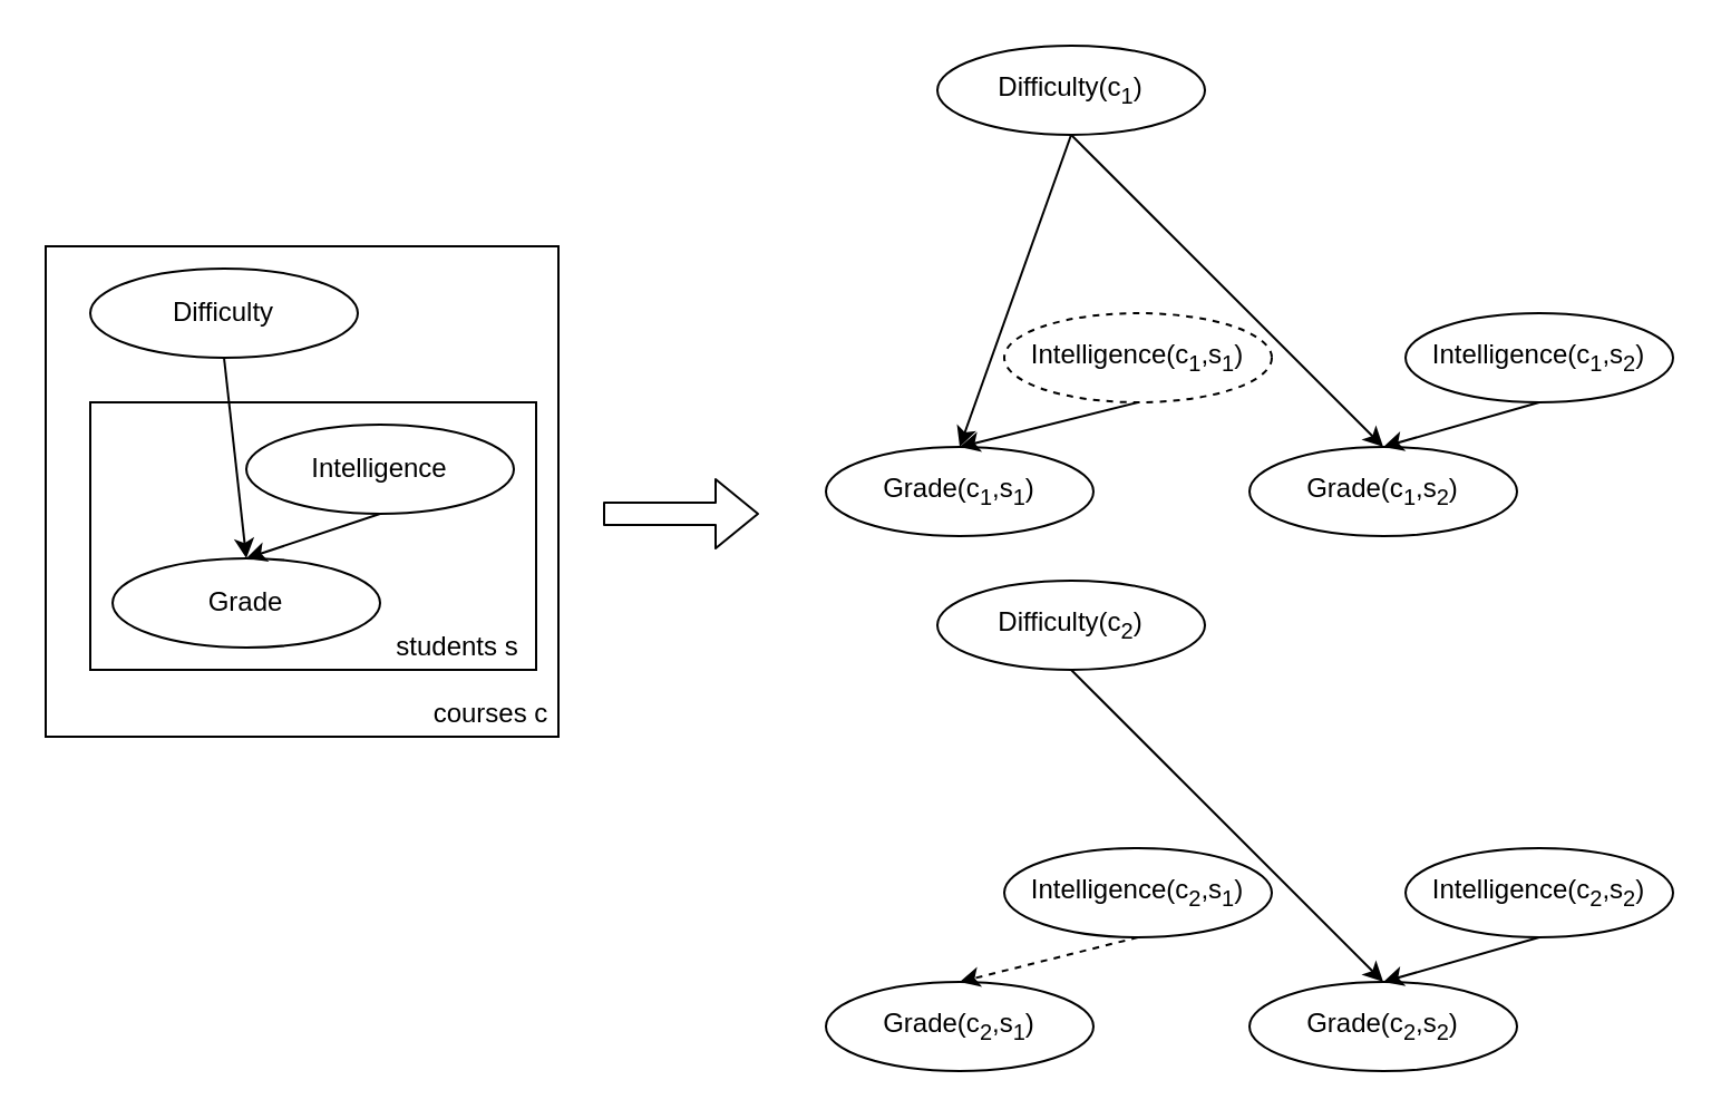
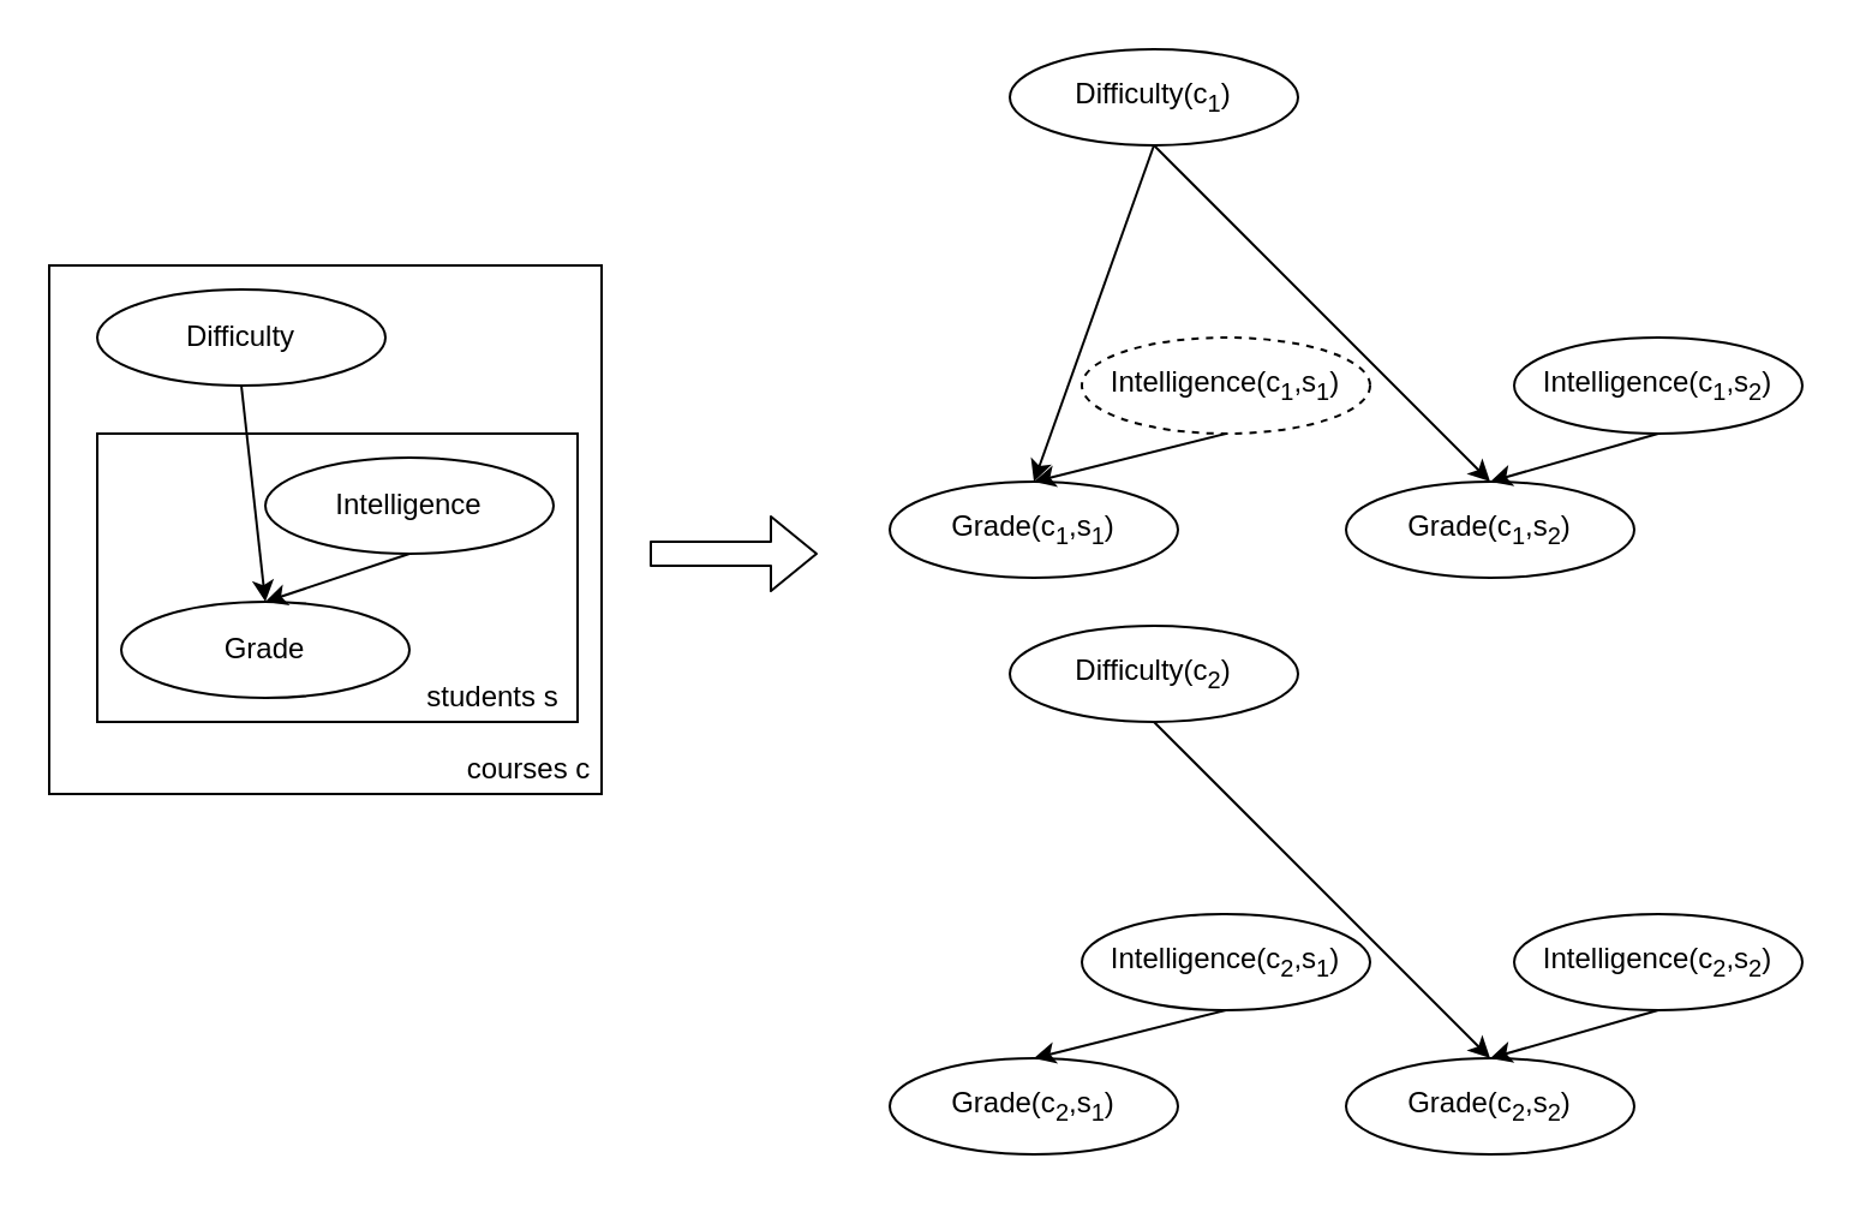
  <mxCell id="0" />
  <mxCell id="1" parent="0" />
  <mxCell id="2" value="" style="rounded=0;whiteSpace=wrap;html=1;" vertex="1" parent="1"><mxGeometry x="20" y="110" width="230" height="220" as="geometry" /></mxCell>
  <mxCell id="3" value="" style="rounded=0;whiteSpace=wrap;html=1;" vertex="1" parent="1"><mxGeometry x="40" y="180" width="200" height="120" as="geometry" /></mxCell>
  <mxCell id="4" value="Intelligence" style="ellipse;whiteSpace=wrap;html=1;" vertex="1" parent="1"><mxGeometry x="110" y="190" width="120" height="40" as="geometry" /></mxCell>
  <mxCell id="5" value="Grade" style="ellipse;whiteSpace=wrap;html=1;" vertex="1" parent="1"><mxGeometry x="50" y="250" width="120" height="40" as="geometry" /></mxCell>
  <mxCell id="6" value="students s" style="text;html=1;strokeColor=none;fillColor=none;align=center;verticalAlign=middle;whiteSpace=wrap;rounded=0;" vertex="1" parent="1"><mxGeometry x="170" y="280" width="70" height="20" as="geometry" /></mxCell>
  <mxCell id="7" value="" style="endArrow=classic;html=1;exitX=0.5;exitY=1;exitDx=0;exitDy=0;entryX=0.5;entryY=0;entryDx=0;entryDy=0;" edge="1" parent="1" source="4" target="5"><mxGeometry width="50" height="50" relative="1" as="geometry"><mxPoint x="200" y="420" as="sourcePoint" /><mxPoint x="250" y="370" as="targetPoint" /></mxGeometry></mxCell>
  <mxCell id="8" value="" style="shape=flexArrow;endArrow=classic;html=1;" edge="1" parent="1"><mxGeometry width="50" height="50" relative="1" as="geometry"><mxPoint x="270" y="230" as="sourcePoint" /><mxPoint x="340" y="230" as="targetPoint" /></mxGeometry></mxCell>
  <mxCell id="9" value="Intelligence(c&lt;sub&gt;1&lt;/sub&gt;,s&lt;sub&gt;1&lt;/sub&gt;)" style="ellipse;whiteSpace=wrap;html=1;dashed=1;" vertex="1" parent="1"><mxGeometry x="450" y="140" width="120" height="40" as="geometry" /></mxCell>
  <mxCell id="10" value="Intelligence(c&lt;sub&gt;1&lt;/sub&gt;,s&lt;sub&gt;2&lt;/sub&gt;)" style="ellipse;whiteSpace=wrap;html=1;" vertex="1" parent="1"><mxGeometry x="630" y="140" width="120" height="40" as="geometry" /></mxCell>
  <mxCell id="11" value="Grade(c&lt;sub&gt;1&lt;/sub&gt;,s&lt;sub&gt;1&lt;/sub&gt;)" style="ellipse;whiteSpace=wrap;html=1;" vertex="1" parent="1"><mxGeometry x="370" y="200" width="120" height="40" as="geometry" /></mxCell>
  <mxCell id="12" value="Grade(c&lt;sub&gt;1&lt;/sub&gt;,s&lt;sub&gt;2&lt;/sub&gt;)" style="ellipse;whiteSpace=wrap;html=1;" vertex="1" parent="1"><mxGeometry x="560" y="200" width="120" height="40" as="geometry" /></mxCell>
  <mxCell id="13" value="" style="endArrow=classic;html=1;exitX=0.5;exitY=1;exitDx=0;exitDy=0;entryX=0.5;entryY=0;entryDx=0;entryDy=0;" edge="1" parent="1" source="9" target="11"><mxGeometry width="50" height="50" relative="1" as="geometry"><mxPoint x="340" y="420" as="sourcePoint" /><mxPoint x="390" y="370" as="targetPoint" /></mxGeometry></mxCell>
  <mxCell id="14" value="" style="endArrow=classic;html=1;exitX=0.5;exitY=1;exitDx=0;exitDy=0;entryX=0.5;entryY=0;entryDx=0;entryDy=0;" edge="1" parent="1" source="10" target="12"><mxGeometry width="50" height="50" relative="1" as="geometry"><mxPoint x="340" y="420" as="sourcePoint" /><mxPoint x="390" y="370" as="targetPoint" /></mxGeometry></mxCell>
  <mxCell id="15" value="Difficulty" style="ellipse;whiteSpace=wrap;html=1;" vertex="1" parent="1"><mxGeometry x="40" y="120" width="120" height="40" as="geometry" /></mxCell>
  <mxCell id="16" value="" style="endArrow=classic;html=1;exitX=0.5;exitY=1;exitDx=0;exitDy=0;entryX=0.5;entryY=0;entryDx=0;entryDy=0;" edge="1" parent="1" source="15" target="5"><mxGeometry width="50" height="50" relative="1" as="geometry"><mxPoint x="340" y="290" as="sourcePoint" /><mxPoint x="390" y="240" as="targetPoint" /></mxGeometry></mxCell>
  <mxCell id="17" value="courses c" style="text;html=1;strokeColor=none;fillColor=none;align=center;verticalAlign=middle;whiteSpace=wrap;rounded=0;" vertex="1" parent="1"><mxGeometry x="190" y="310" width="60" height="20" as="geometry" /></mxCell>
  <mxCell id="18" value="Difficulty(c&lt;sub&gt;1&lt;/sub&gt;)" style="ellipse;whiteSpace=wrap;html=1;" vertex="1" parent="1"><mxGeometry x="420" y="20" width="120" height="40" as="geometry" /></mxCell>
  <mxCell id="19" value="" style="endArrow=classic;html=1;exitX=0.5;exitY=1;exitDx=0;exitDy=0;entryX=0.5;entryY=0;entryDx=0;entryDy=0;" edge="1" parent="1" source="18" target="11"><mxGeometry width="50" height="50" relative="1" as="geometry"><mxPoint x="340" y="290" as="sourcePoint" /><mxPoint x="390" y="240" as="targetPoint" /></mxGeometry></mxCell>
  <mxCell id="20" value="" style="endArrow=classic;html=1;exitX=0.5;exitY=1;exitDx=0;exitDy=0;entryX=0.5;entryY=0;entryDx=0;entryDy=0;" edge="1" parent="1" source="18" target="12"><mxGeometry width="50" height="50" relative="1" as="geometry"><mxPoint x="340" y="290" as="sourcePoint" /><mxPoint x="390" y="240" as="targetPoint" /></mxGeometry></mxCell>
  <mxCell id="21" value="Intelligence(c&lt;sub&gt;2&lt;/sub&gt;,s&lt;sub&gt;1&lt;/sub&gt;)" style="ellipse;whiteSpace=wrap;html=1;" vertex="1" parent="1"><mxGeometry x="450" y="380" width="120" height="40" as="geometry" /></mxCell>
  <mxCell id="22" value="Intelligence(c&lt;sub&gt;2&lt;/sub&gt;,s&lt;sub&gt;2&lt;/sub&gt;)" style="ellipse;whiteSpace=wrap;html=1;" vertex="1" parent="1"><mxGeometry x="630" y="380" width="120" height="40" as="geometry" /></mxCell>
  <mxCell id="23" value="Grade(c&lt;sub&gt;2&lt;/sub&gt;,s&lt;sub&gt;1&lt;/sub&gt;)" style="ellipse;whiteSpace=wrap;html=1;" vertex="1" parent="1"><mxGeometry x="370" y="440" width="120" height="40" as="geometry" /></mxCell>
  <mxCell id="24" value="Grade(c&lt;sub&gt;2&lt;/sub&gt;,s&lt;sub&gt;2&lt;/sub&gt;)" style="ellipse;whiteSpace=wrap;html=1;" vertex="1" parent="1"><mxGeometry x="560" y="440" width="120" height="40" as="geometry" /></mxCell>
- <mxCell id="25" value="" style="endArrow=classic;html=1;exitX=0.5;exitY=1;exitDx=0;exitDy=0;entryX=0.5;entryY=0;entryDx=0;entryDy=0;dashed=1;" edge="1" parent="1" source="21" target="23"><mxGeometry width="50" height="50" relative="1" as="geometry"><mxPoint x="340" y="660" as="sourcePoint" /><mxPoint x="390" y="610" as="targetPoint" /></mxGeometry></mxCell>
+ <mxCell id="25" value="" style="endArrow=classic;html=1;exitX=0.5;exitY=1;exitDx=0;exitDy=0;entryX=0.5;entryY=0;entryDx=0;entryDy=0;" edge="1" parent="1" source="21" target="23"><mxGeometry width="50" height="50" relative="1" as="geometry"><mxPoint x="340" y="660" as="sourcePoint" /><mxPoint x="390" y="610" as="targetPoint" /></mxGeometry></mxCell>
  <mxCell id="26" value="" style="endArrow=classic;html=1;exitX=0.5;exitY=1;exitDx=0;exitDy=0;entryX=0.5;entryY=0;entryDx=0;entryDy=0;" edge="1" parent="1" source="22" target="24"><mxGeometry width="50" height="50" relative="1" as="geometry"><mxPoint x="340" y="660" as="sourcePoint" /><mxPoint x="390" y="610" as="targetPoint" /></mxGeometry></mxCell>
  <mxCell id="27" value="Difficulty(c&lt;sub&gt;2&lt;/sub&gt;)" style="ellipse;whiteSpace=wrap;html=1;" vertex="1" parent="1"><mxGeometry x="420" y="260" width="120" height="40" as="geometry" /></mxCell>
  <mxCell id="28" value="" style="endArrow=classic;html=1;exitX=0.5;exitY=1;exitDx=0;exitDy=0;entryX=0.5;entryY=0;entryDx=0;entryDy=0;" edge="1" parent="1" source="27" target="24"><mxGeometry width="50" height="50" relative="1" as="geometry"><mxPoint x="340" y="530" as="sourcePoint" /><mxPoint x="390" y="480" as="targetPoint" /></mxGeometry></mxCell>
